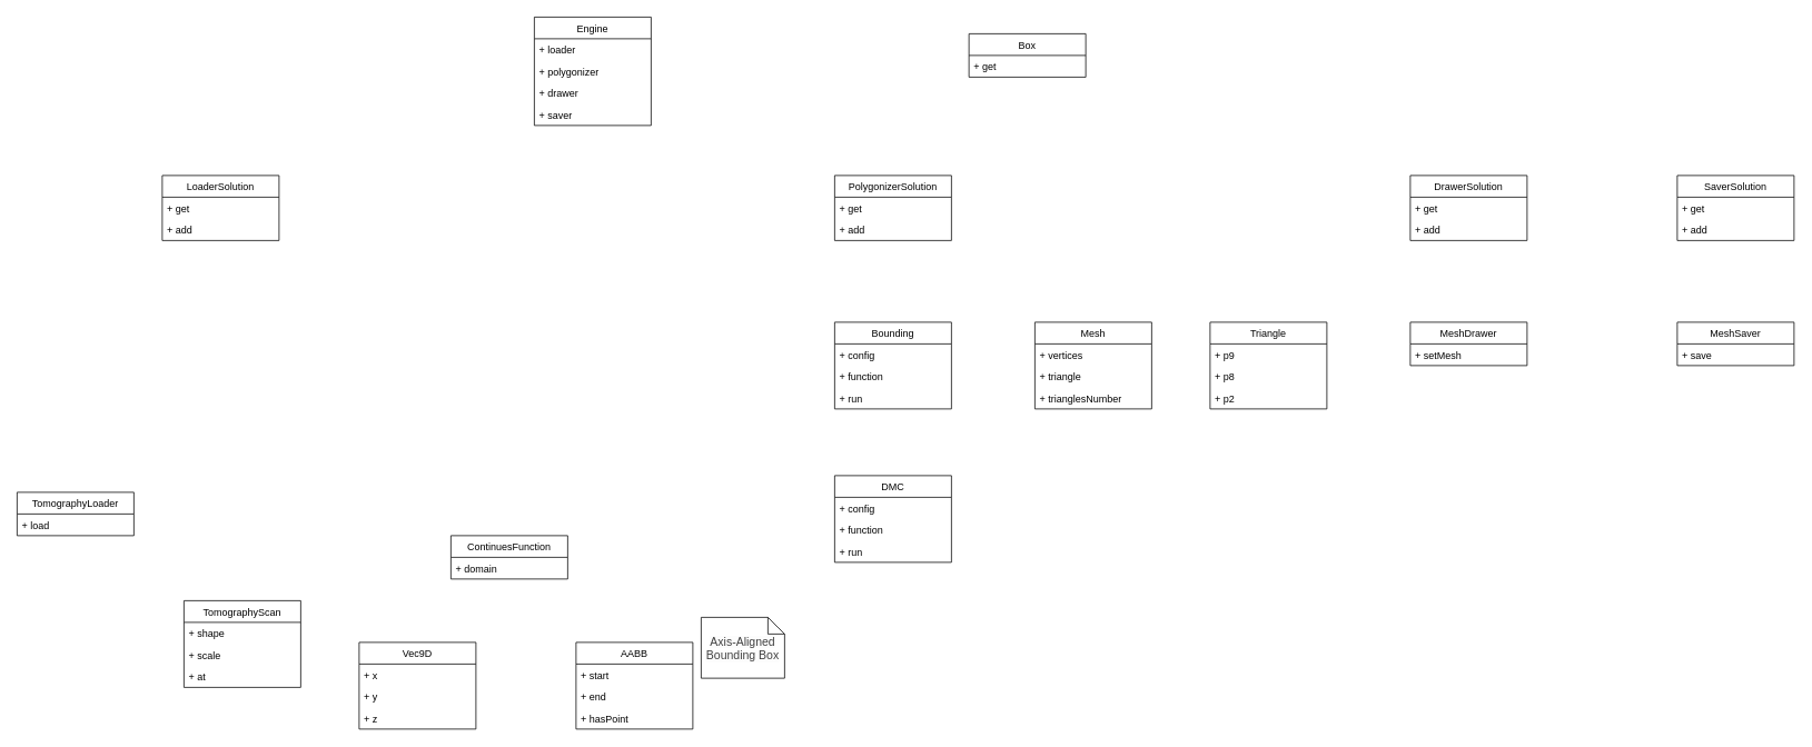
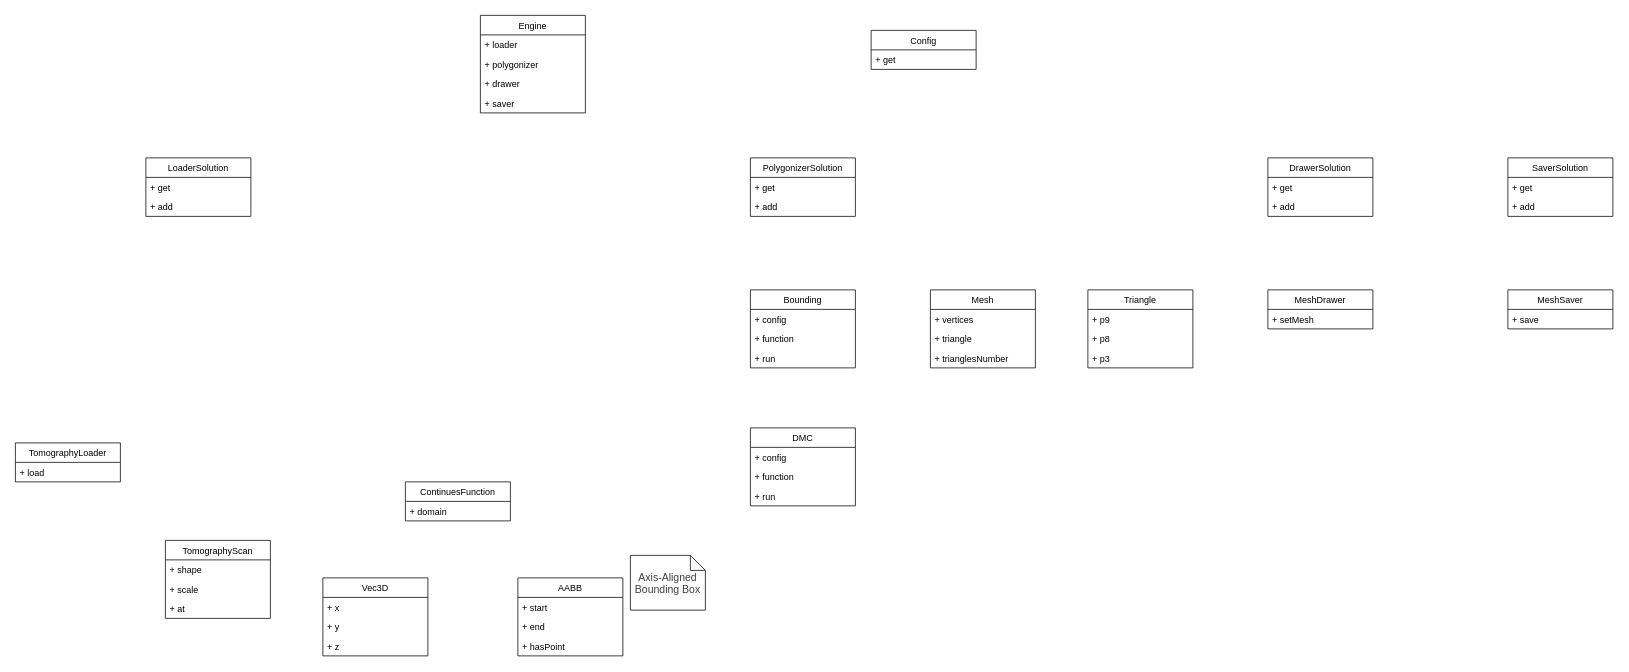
  <mxCell id="0" />
  <mxCell id="1" parent="0" />
  <mxCell id="2" value="TomographyLoader" style="swimlane;fontStyle=0;childLayout=stackLayout;horizontal=1;startSize=26;fillColor=none;horizontalStack=0;resizeParent=1;resizeParentMax=0;resizeLast=0;collapsible=1;marginBottom=0;" vertex="1" parent="1"><mxGeometry x="20" y="590" width="140" height="52" as="geometry" /></mxCell>
  <mxCell id="3" value="+ load" style="text;strokeColor=none;fillColor=none;align=left;verticalAlign=top;spacingLeft=4;spacingRight=4;overflow=hidden;rotatable=0;points=[[0,0.5],[1,0.5]];portConstraint=eastwest;" vertex="1" parent="2"><mxGeometry y="26" width="140" height="26" as="geometry" /></mxCell>
  <mxCell id="4" value="TomographyScan" style="swimlane;fontStyle=0;childLayout=stackLayout;horizontal=1;startSize=26;fillColor=none;horizontalStack=0;resizeParent=1;resizeParentMax=0;resizeLast=0;collapsible=1;marginBottom=0;" vertex="1" parent="1"><mxGeometry x="220" y="720" width="140" height="104" as="geometry" /></mxCell>
  <mxCell id="5" value="+ shape" style="text;strokeColor=none;fillColor=none;align=left;verticalAlign=top;spacingLeft=4;spacingRight=4;overflow=hidden;rotatable=0;points=[[0,0.5],[1,0.5]];portConstraint=eastwest;" vertex="1" parent="4"><mxGeometry y="26" width="140" height="26" as="geometry" /></mxCell>
  <mxCell id="6" value="+ scale" style="text;strokeColor=none;fillColor=none;align=left;verticalAlign=top;spacingLeft=4;spacingRight=4;overflow=hidden;rotatable=0;points=[[0,0.5],[1,0.5]];portConstraint=eastwest;" vertex="1" parent="4"><mxGeometry y="52" width="140" height="26" as="geometry" /></mxCell>
  <mxCell id="7" value="+ at" style="text;strokeColor=none;fillColor=none;align=left;verticalAlign=top;spacingLeft=4;spacingRight=4;overflow=hidden;rotatable=0;points=[[0,0.5],[1,0.5]];portConstraint=eastwest;" vertex="1" parent="4"><mxGeometry y="78" width="140" height="26" as="geometry" /></mxCell>
  <mxCell id="8" value="ContinuesFunction" style="swimlane;fontStyle=0;childLayout=stackLayout;horizontal=1;startSize=26;fillColor=none;horizontalStack=0;resizeParent=1;resizeParentMax=0;resizeLast=0;collapsible=1;marginBottom=0;" vertex="1" parent="1"><mxGeometry x="540" y="642" width="140" height="52" as="geometry"><mxRectangle x="580" y="420" width="90" height="26" as="alternateBounds" /></mxGeometry></mxCell>
  <mxCell id="9" value="+ domain" style="text;strokeColor=none;fillColor=none;align=left;verticalAlign=top;spacingLeft=4;spacingRight=4;overflow=hidden;rotatable=0;points=[[0,0.5],[1,0.5]];portConstraint=eastwest;" vertex="1" parent="8"><mxGeometry y="26" width="140" height="26" as="geometry" /></mxCell>
  <mxCell id="10" value="DMC" style="swimlane;fontStyle=0;childLayout=stackLayout;horizontal=1;startSize=26;fillColor=none;horizontalStack=0;resizeParent=1;resizeParentMax=0;resizeLast=0;collapsible=1;marginBottom=0;" vertex="1" parent="1"><mxGeometry x="1000" y="570" width="140" height="104" as="geometry" /></mxCell>
  <mxCell id="11" value="+ config" style="text;strokeColor=none;fillColor=none;align=left;verticalAlign=top;spacingLeft=4;spacingRight=4;overflow=hidden;rotatable=0;points=[[0,0.5],[1,0.5]];portConstraint=eastwest;" vertex="1" parent="10"><mxGeometry y="26" width="140" height="26" as="geometry" /></mxCell>
  <mxCell id="12" value="+ function" style="text;strokeColor=none;fillColor=none;align=left;verticalAlign=top;spacingLeft=4;spacingRight=4;overflow=hidden;rotatable=0;points=[[0,0.5],[1,0.5]];portConstraint=eastwest;" vertex="1" parent="10"><mxGeometry y="52" width="140" height="26" as="geometry" /></mxCell>
  <mxCell id="13" value="+ run" style="text;strokeColor=none;fillColor=none;align=left;verticalAlign=top;spacingLeft=4;spacingRight=4;overflow=hidden;rotatable=0;points=[[0,0.5],[1,0.5]];portConstraint=eastwest;" vertex="1" parent="10"><mxGeometry y="78" width="140" height="26" as="geometry" /></mxCell>
  <mxCell id="14" value="Mesh" style="swimlane;fontStyle=0;childLayout=stackLayout;horizontal=1;startSize=26;fillColor=none;horizontalStack=0;resizeParent=1;resizeParentMax=0;resizeLast=0;collapsible=1;marginBottom=0;" vertex="1" parent="1"><mxGeometry x="1240" y="386" width="140" height="104" as="geometry" /></mxCell>
  <mxCell id="15" value="+ vertices" style="text;strokeColor=none;fillColor=none;align=left;verticalAlign=top;spacingLeft=4;spacingRight=4;overflow=hidden;rotatable=0;points=[[0,0.5],[1,0.5]];portConstraint=eastwest;" vertex="1" parent="14"><mxGeometry y="26" width="140" height="26" as="geometry" /></mxCell>
  <mxCell id="16" value="+ triangle" style="text;strokeColor=none;fillColor=none;align=left;verticalAlign=top;spacingLeft=4;spacingRight=4;overflow=hidden;rotatable=0;points=[[0,0.5],[1,0.5]];portConstraint=eastwest;" vertex="1" parent="14"><mxGeometry y="52" width="140" height="26" as="geometry" /></mxCell>
  <mxCell id="17" value="+ trianglesNumber" style="text;strokeColor=none;fillColor=none;align=left;verticalAlign=top;spacingLeft=4;spacingRight=4;overflow=hidden;rotatable=0;points=[[0,0.5],[1,0.5]];portConstraint=eastwest;" vertex="1" parent="14"><mxGeometry y="78" width="140" height="26" as="geometry" /></mxCell>
  <mxCell id="18" value="MeshSaver" style="swimlane;fontStyle=0;childLayout=stackLayout;horizontal=1;startSize=26;fillColor=none;horizontalStack=0;resizeParent=1;resizeParentMax=0;resizeLast=0;collapsible=1;marginBottom=0;" vertex="1" parent="1"><mxGeometry x="2010" y="386" width="140" height="52" as="geometry" /></mxCell>
  <mxCell id="19" value="+ save" style="text;strokeColor=none;fillColor=none;align=left;verticalAlign=top;spacingLeft=4;spacingRight=4;overflow=hidden;rotatable=0;points=[[0,0.5],[1,0.5]];portConstraint=eastwest;" vertex="1" parent="18"><mxGeometry y="26" width="140" height="26" as="geometry" /></mxCell>
  <mxCell id="20" value="MeshDrawer" style="swimlane;fontStyle=0;childLayout=stackLayout;horizontal=1;startSize=26;fillColor=none;horizontalStack=0;resizeParent=1;resizeParentMax=0;resizeLast=0;collapsible=1;marginBottom=0;" vertex="1" parent="1"><mxGeometry x="1690" y="386" width="140" height="52" as="geometry" /></mxCell>
  <mxCell id="21" value="+ setMesh" style="text;strokeColor=none;fillColor=none;align=left;verticalAlign=top;spacingLeft=4;spacingRight=4;overflow=hidden;rotatable=0;points=[[0,0.5],[1,0.5]];portConstraint=eastwest;" vertex="1" parent="20"><mxGeometry y="26" width="140" height="26" as="geometry" /></mxCell>
- <mxCell id="22" value="Vec9D" style="swimlane;fontStyle=0;childLayout=stackLayout;horizontal=1;startSize=26;fillColor=none;horizontalStack=0;resizeParent=1;resizeParentMax=0;resizeLast=0;collapsible=1;marginBottom=0;" vertex="1" parent="1"><mxGeometry x="430" y="770" width="140" height="104" as="geometry" /></mxCell>
+ <mxCell id="22" value="Vec3D" style="swimlane;fontStyle=0;childLayout=stackLayout;horizontal=1;startSize=26;fillColor=none;horizontalStack=0;resizeParent=1;resizeParentMax=0;resizeLast=0;collapsible=1;marginBottom=0;" vertex="1" parent="1"><mxGeometry x="430" y="770" width="140" height="104" as="geometry" /></mxCell>
  <mxCell id="23" value="+ x" style="text;strokeColor=none;fillColor=none;align=left;verticalAlign=top;spacingLeft=4;spacingRight=4;overflow=hidden;rotatable=0;points=[[0,0.5],[1,0.5]];portConstraint=eastwest;" vertex="1" parent="22"><mxGeometry y="26" width="140" height="26" as="geometry" /></mxCell>
  <mxCell id="24" value="+ y" style="text;strokeColor=none;fillColor=none;align=left;verticalAlign=top;spacingLeft=4;spacingRight=4;overflow=hidden;rotatable=0;points=[[0,0.5],[1,0.5]];portConstraint=eastwest;" vertex="1" parent="22"><mxGeometry y="52" width="140" height="26" as="geometry" /></mxCell>
  <mxCell id="25" value="+ z" style="text;strokeColor=none;fillColor=none;align=left;verticalAlign=top;spacingLeft=4;spacingRight=4;overflow=hidden;rotatable=0;points=[[0,0.5],[1,0.5]];portConstraint=eastwest;" vertex="1" parent="22"><mxGeometry y="78" width="140" height="26" as="geometry" /></mxCell>
  <mxCell id="26" value="AABB" style="swimlane;fontStyle=0;childLayout=stackLayout;horizontal=1;startSize=26;fillColor=none;horizontalStack=0;resizeParent=1;resizeParentMax=0;resizeLast=0;collapsible=1;marginBottom=0;" vertex="1" parent="1"><mxGeometry x="690" y="770" width="140" height="104" as="geometry" /></mxCell>
  <mxCell id="27" value="+ start" style="text;strokeColor=none;fillColor=none;align=left;verticalAlign=top;spacingLeft=4;spacingRight=4;overflow=hidden;rotatable=0;points=[[0,0.5],[1,0.5]];portConstraint=eastwest;" vertex="1" parent="26"><mxGeometry y="26" width="140" height="26" as="geometry" /></mxCell>
  <mxCell id="28" value="+ end" style="text;strokeColor=none;fillColor=none;align=left;verticalAlign=top;spacingLeft=4;spacingRight=4;overflow=hidden;rotatable=0;points=[[0,0.5],[1,0.5]];portConstraint=eastwest;" vertex="1" parent="26"><mxGeometry y="52" width="140" height="26" as="geometry" /></mxCell>
  <mxCell id="29" value="+ hasPoint" style="text;strokeColor=none;fillColor=none;align=left;verticalAlign=top;spacingLeft=4;spacingRight=4;overflow=hidden;rotatable=0;points=[[0,0.5],[1,0.5]];portConstraint=eastwest;" vertex="1" parent="26"><mxGeometry y="78" width="140" height="26" as="geometry" /></mxCell>
  <mxCell id="30" value="&lt;span style=&quot;color: rgb(64 , 64 , 64) ; background-color: rgb(252 , 252 , 252)&quot;&gt;&lt;font style=&quot;font-size: 14px&quot;&gt;Axis-Aligned Bounding Box&lt;/font&gt;&lt;/span&gt;" style="shape=note;size=20;whiteSpace=wrap;html=1;" vertex="1" parent="1"><mxGeometry x="840" y="740" width="100" height="73" as="geometry" /></mxCell>
- <mxCell id="31" value="Box" style="swimlane;fontStyle=0;childLayout=stackLayout;horizontal=1;startSize=26;fillColor=none;horizontalStack=0;resizeParent=1;resizeParentMax=0;resizeLast=0;collapsible=1;marginBottom=0;" vertex="1" parent="1"><mxGeometry x="1161" y="40" width="140" height="52" as="geometry"><mxRectangle x="1110" y="388" width="90" height="26" as="alternateBounds" /></mxGeometry></mxCell>
+ <mxCell id="31" value="Config" style="swimlane;fontStyle=0;childLayout=stackLayout;horizontal=1;startSize=26;fillColor=none;horizontalStack=0;resizeParent=1;resizeParentMax=0;resizeLast=0;collapsible=1;marginBottom=0;" vertex="1" parent="1"><mxGeometry x="1161" y="40" width="140" height="52" as="geometry"><mxRectangle x="1110" y="388" width="90" height="26" as="alternateBounds" /></mxGeometry></mxCell>
  <mxCell id="32" value="+ get" style="text;strokeColor=none;fillColor=none;align=left;verticalAlign=top;spacingLeft=4;spacingRight=4;overflow=hidden;rotatable=0;points=[[0,0.5],[1,0.5]];portConstraint=eastwest;" vertex="1" parent="31"><mxGeometry y="26" width="140" height="26" as="geometry" /></mxCell>
  <mxCell id="33" value="Bounding" style="swimlane;fontStyle=0;childLayout=stackLayout;horizontal=1;startSize=26;fillColor=none;horizontalStack=0;resizeParent=1;resizeParentMax=0;resizeLast=0;collapsible=1;marginBottom=0;" vertex="1" parent="1"><mxGeometry x="1000" y="386" width="140" height="104" as="geometry" /></mxCell>
  <mxCell id="34" value="+ config" style="text;strokeColor=none;fillColor=none;align=left;verticalAlign=top;spacingLeft=4;spacingRight=4;overflow=hidden;rotatable=0;points=[[0,0.5],[1,0.5]];portConstraint=eastwest;" vertex="1" parent="33"><mxGeometry y="26" width="140" height="26" as="geometry" /></mxCell>
  <mxCell id="35" value="+ function" style="text;strokeColor=none;fillColor=none;align=left;verticalAlign=top;spacingLeft=4;spacingRight=4;overflow=hidden;rotatable=0;points=[[0,0.5],[1,0.5]];portConstraint=eastwest;" vertex="1" parent="33"><mxGeometry y="52" width="140" height="26" as="geometry" /></mxCell>
  <mxCell id="36" value="+ run" style="text;strokeColor=none;fillColor=none;align=left;verticalAlign=top;spacingLeft=4;spacingRight=4;overflow=hidden;rotatable=0;points=[[0,0.5],[1,0.5]];portConstraint=eastwest;" vertex="1" parent="33"><mxGeometry y="78" width="140" height="26" as="geometry" /></mxCell>
  <mxCell id="37" value="Triangle" style="swimlane;fontStyle=0;childLayout=stackLayout;horizontal=1;startSize=26;fillColor=none;horizontalStack=0;resizeParent=1;resizeParentMax=0;resizeLast=0;collapsible=1;marginBottom=0;" vertex="1" parent="1"><mxGeometry x="1450" y="386" width="140" height="104" as="geometry" /></mxCell>
  <mxCell id="38" value="+ p9" style="text;strokeColor=none;fillColor=none;align=left;verticalAlign=top;spacingLeft=4;spacingRight=4;overflow=hidden;rotatable=0;points=[[0,0.5],[1,0.5]];portConstraint=eastwest;" vertex="1" parent="37"><mxGeometry y="26" width="140" height="26" as="geometry" /></mxCell>
  <mxCell id="39" value="+ p8" style="text;strokeColor=none;fillColor=none;align=left;verticalAlign=top;spacingLeft=4;spacingRight=4;overflow=hidden;rotatable=0;points=[[0,0.5],[1,0.5]];portConstraint=eastwest;" vertex="1" parent="37"><mxGeometry y="52" width="140" height="26" as="geometry" /></mxCell>
- <mxCell id="40" value="+ p2" style="text;strokeColor=none;fillColor=none;align=left;verticalAlign=top;spacingLeft=4;spacingRight=4;overflow=hidden;rotatable=0;points=[[0,0.5],[1,0.5]];portConstraint=eastwest;" vertex="1" parent="37"><mxGeometry y="78" width="140" height="26" as="geometry" /></mxCell>
+ <mxCell id="40" value="+ p3" style="text;strokeColor=none;fillColor=none;align=left;verticalAlign=top;spacingLeft=4;spacingRight=4;overflow=hidden;rotatable=0;points=[[0,0.5],[1,0.5]];portConstraint=eastwest;" vertex="1" parent="37"><mxGeometry y="78" width="140" height="26" as="geometry" /></mxCell>
  <mxCell id="41" value="Engine" style="swimlane;fontStyle=0;childLayout=stackLayout;horizontal=1;startSize=26;fillColor=none;horizontalStack=0;resizeParent=1;resizeParentMax=0;resizeLast=0;collapsible=1;marginBottom=0;" vertex="1" parent="1"><mxGeometry x="640" y="20" width="140" height="130" as="geometry" /></mxCell>
  <mxCell id="42" value="+ loader" style="text;strokeColor=none;fillColor=none;align=left;verticalAlign=top;spacingLeft=4;spacingRight=4;overflow=hidden;rotatable=0;points=[[0,0.5],[1,0.5]];portConstraint=eastwest;" vertex="1" parent="41"><mxGeometry y="26" width="140" height="26" as="geometry" /></mxCell>
  <mxCell id="43" value="+ polygonizer" style="text;strokeColor=none;fillColor=none;align=left;verticalAlign=top;spacingLeft=4;spacingRight=4;overflow=hidden;rotatable=0;points=[[0,0.5],[1,0.5]];portConstraint=eastwest;" vertex="1" parent="41"><mxGeometry y="52" width="140" height="26" as="geometry" /></mxCell>
  <mxCell id="44" value="+ drawer" style="text;strokeColor=none;fillColor=none;align=left;verticalAlign=top;spacingLeft=4;spacingRight=4;overflow=hidden;rotatable=0;points=[[0,0.5],[1,0.5]];portConstraint=eastwest;" vertex="1" parent="41"><mxGeometry y="78" width="140" height="26" as="geometry" /></mxCell>
  <mxCell id="45" value="+ saver" style="text;strokeColor=none;fillColor=none;align=left;verticalAlign=top;spacingLeft=4;spacingRight=4;overflow=hidden;rotatable=0;points=[[0,0.5],[1,0.5]];portConstraint=eastwest;" vertex="1" parent="41"><mxGeometry y="104" width="140" height="26" as="geometry" /></mxCell>
  <mxCell id="46" value="LoaderSolution" style="swimlane;fontStyle=0;childLayout=stackLayout;horizontal=1;startSize=26;fillColor=none;horizontalStack=0;resizeParent=1;resizeParentMax=0;resizeLast=0;collapsible=1;marginBottom=0;" vertex="1" parent="1"><mxGeometry x="194" y="210" width="140" height="78" as="geometry" /></mxCell>
  <mxCell id="47" value="+ get" style="text;strokeColor=none;fillColor=none;align=left;verticalAlign=top;spacingLeft=4;spacingRight=4;overflow=hidden;rotatable=0;points=[[0,0.5],[1,0.5]];portConstraint=eastwest;" vertex="1" parent="46"><mxGeometry y="26" width="140" height="26" as="geometry" /></mxCell>
  <mxCell id="48" value="+ add" style="text;strokeColor=none;fillColor=none;align=left;verticalAlign=top;spacingLeft=4;spacingRight=4;overflow=hidden;rotatable=0;points=[[0,0.5],[1,0.5]];portConstraint=eastwest;" vertex="1" parent="46"><mxGeometry y="52" width="140" height="26" as="geometry" /></mxCell>
  <mxCell id="49" value="PolygonizerSolution" style="swimlane;fontStyle=0;childLayout=stackLayout;horizontal=1;startSize=26;fillColor=none;horizontalStack=0;resizeParent=1;resizeParentMax=0;resizeLast=0;collapsible=1;marginBottom=0;" vertex="1" parent="1"><mxGeometry x="1000" y="210" width="140" height="78" as="geometry" /></mxCell>
  <mxCell id="50" value="+ get" style="text;strokeColor=none;fillColor=none;align=left;verticalAlign=top;spacingLeft=4;spacingRight=4;overflow=hidden;rotatable=0;points=[[0,0.5],[1,0.5]];portConstraint=eastwest;" vertex="1" parent="49"><mxGeometry y="26" width="140" height="26" as="geometry" /></mxCell>
  <mxCell id="51" value="+ add" style="text;strokeColor=none;fillColor=none;align=left;verticalAlign=top;spacingLeft=4;spacingRight=4;overflow=hidden;rotatable=0;points=[[0,0.5],[1,0.5]];portConstraint=eastwest;" vertex="1" parent="49"><mxGeometry y="52" width="140" height="26" as="geometry" /></mxCell>
  <mxCell id="52" value="SaverSolution" style="swimlane;fontStyle=0;childLayout=stackLayout;horizontal=1;startSize=26;fillColor=none;horizontalStack=0;resizeParent=1;resizeParentMax=0;resizeLast=0;collapsible=1;marginBottom=0;" vertex="1" parent="1"><mxGeometry x="2010" y="210" width="140" height="78" as="geometry" /></mxCell>
  <mxCell id="53" value="+ get" style="text;strokeColor=none;fillColor=none;align=left;verticalAlign=top;spacingLeft=4;spacingRight=4;overflow=hidden;rotatable=0;points=[[0,0.5],[1,0.5]];portConstraint=eastwest;" vertex="1" parent="52"><mxGeometry y="26" width="140" height="26" as="geometry" /></mxCell>
  <mxCell id="54" value="+ add" style="text;strokeColor=none;fillColor=none;align=left;verticalAlign=top;spacingLeft=4;spacingRight=4;overflow=hidden;rotatable=0;points=[[0,0.5],[1,0.5]];portConstraint=eastwest;" vertex="1" parent="52"><mxGeometry y="52" width="140" height="26" as="geometry" /></mxCell>
  <mxCell id="55" value="DrawerSolution" style="swimlane;fontStyle=0;childLayout=stackLayout;horizontal=1;startSize=26;fillColor=none;horizontalStack=0;resizeParent=1;resizeParentMax=0;resizeLast=0;collapsible=1;marginBottom=0;" vertex="1" parent="1"><mxGeometry x="1690" y="210" width="140" height="78" as="geometry" /></mxCell>
  <mxCell id="56" value="+ get" style="text;strokeColor=none;fillColor=none;align=left;verticalAlign=top;spacingLeft=4;spacingRight=4;overflow=hidden;rotatable=0;points=[[0,0.5],[1,0.5]];portConstraint=eastwest;" vertex="1" parent="55"><mxGeometry y="26" width="140" height="26" as="geometry" /></mxCell>
  <mxCell id="57" value="+ add" style="text;strokeColor=none;fillColor=none;align=left;verticalAlign=top;spacingLeft=4;spacingRight=4;overflow=hidden;rotatable=0;points=[[0,0.5],[1,0.5]];portConstraint=eastwest;" vertex="1" parent="55"><mxGeometry y="52" width="140" height="26" as="geometry" /></mxCell>
